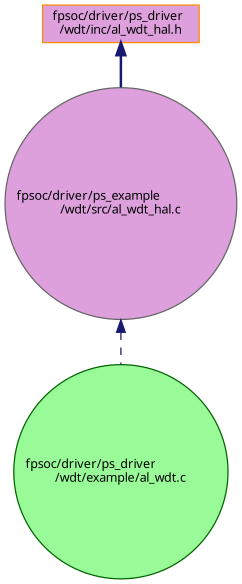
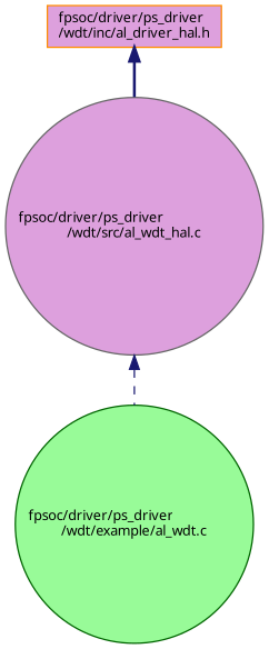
  digraph {
    fontname="Noto Sans"
    node [fillcolor=plum fontname="Noto Sans" fontsize=10 shape=circle style=filled]
    edge [color=midnightblue dir=back fontname="Noto Sans" fontsize=10 labelfontname=Helvetica labelfontsize=10]
-   n1 [color=darkorange fontcolor=black height=0.2 label="fpsoc/driver/ps_driver\l/wdt/inc/al_wdt_hal.h" shape=box width=0.4]
-   n2 [color=gray40 height=0.2 label="fpsoc/driver/ps_example\l/wdt/src/al_wdt_hal.c" width=0.4]
+   n1 [color=darkorange fontcolor=black height=0.2 label="fpsoc/driver/ps_driver\l/wdt/inc/al_driver_hal.h" shape=box width=0.4]
+   n2 [color=gray40 height=0.2 label="fpsoc/driver/ps_driver\l/wdt/src/al_wdt_hal.c" width=0.4]
    n3 [color=darkgreen fillcolor=palegreen height=0.2 label="fpsoc/driver/ps_driver\l/wdt/example/al_wdt.c" width=0.4]
    n1 -> n2 [style=bold]
    n2 -> n3 [style=dashed]
  }
